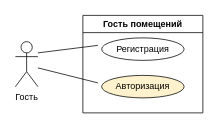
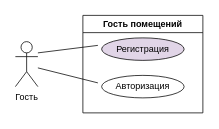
  <mxCell id="0" />
  <mxCell id="1" parent="0" />
  <mxCell id="2" value="Гость помещений" style="swimlane;whiteSpace=wrap;html=1;" vertex="1" parent="1"><mxGeometry x="110" y="20" width="160" height="130" as="geometry" /></mxCell>
- <mxCell id="3" value="Регистрация" style="ellipse;whiteSpace=wrap;html=1;" vertex="1" parent="2"><mxGeometry x="25" y="30" width="110" height="30" as="geometry" /></mxCell>
- <mxCell id="4" value="Авторизация" style="ellipse;whiteSpace=wrap;html=1;fillColor=#fff2cc;" vertex="1" parent="2"><mxGeometry x="25" y="80" width="110" height="30" as="geometry" /></mxCell>
+ <mxCell id="3" value="Регистрация" style="ellipse;whiteSpace=wrap;html=1;fillColor=#e1d5e7;" vertex="1" parent="2"><mxGeometry x="25" y="30" width="110" height="30" as="geometry" /></mxCell>
+ <mxCell id="4" value="Авторизация" style="ellipse;whiteSpace=wrap;html=1;" vertex="1" parent="2"><mxGeometry x="25" y="80" width="110" height="30" as="geometry" /></mxCell>
  <mxCell id="5" value="Гость" style="shape=umlActor;verticalLabelPosition=bottom;verticalAlign=top;html=1;outlineConnect=0;" vertex="1" parent="1"><mxGeometry x="20" y="55" width="30" height="60" as="geometry" /></mxCell>
  <mxCell id="6" value="" style="endArrow=none;html=1;rounded=0;" edge="1" parent="1"><mxGeometry width="50" height="50" relative="1" as="geometry"><mxPoint x="50" y="70" as="sourcePoint" /><mxPoint x="130" y="60" as="targetPoint" /></mxGeometry></mxCell>
  <mxCell id="7" value="" style="endArrow=none;html=1;rounded=0;" edge="1" parent="1"><mxGeometry width="50" height="50" relative="1" as="geometry"><mxPoint x="50" y="90" as="sourcePoint" /><mxPoint x="130" y="110" as="targetPoint" /></mxGeometry></mxCell>
